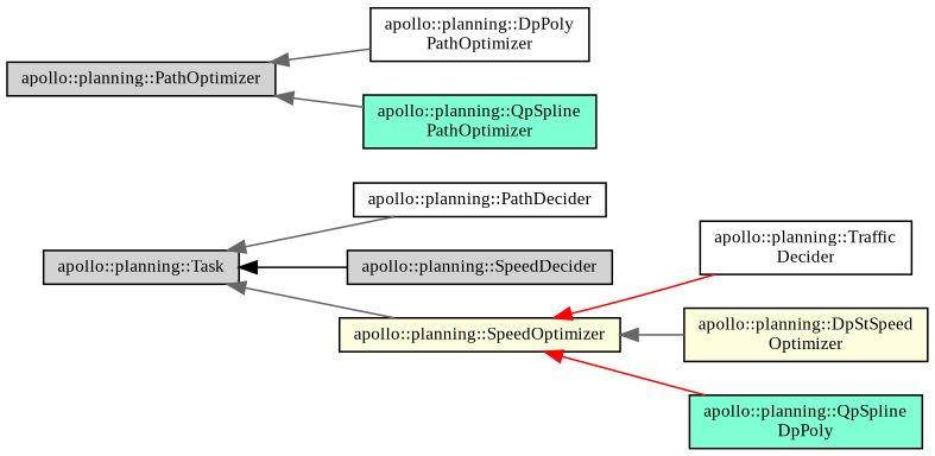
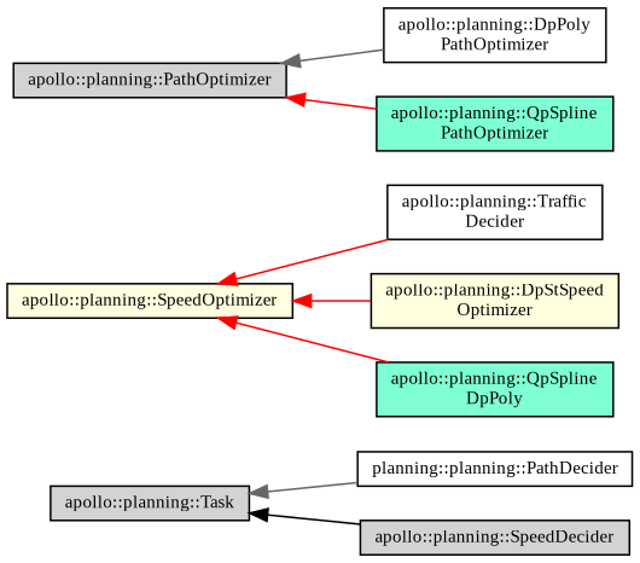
  digraph {
    fontname="Liberation Serif"
    rankdir=LR
    node [color=black fillcolor=lightgrey fontname="Liberation Serif" fontsize=10 shape=record style=filled]
    edge [color=red dir=back fontname="Liberation Serif" fontsize=10 labelfontname=Helvetica labelfontsize=10 style=solid]
    n1 [height=0.2 label="apollo::planning::Task" width=0.4]
-   n2 [fillcolor=white height=0.2 label="apollo::planning::PathDecider" width=0.4]
+   n2 [fillcolor=white height=0.2 label="planning::planning::PathDecider" width=0.4]
    n3 [height=0.2 label="apollo::planning::SpeedDecider" width=0.4]
    n4 [fillcolor=lightyellow height=0.2 label="apollo::planning::SpeedOptimizer" width=0.4]
    n5 [height=0.2 label="apollo::planning::PathOptimizer" width=0.4]
    n6 [fillcolor=white height=0.2 label="apollo::planning::DpPoly\lPathOptimizer" width=0.4]
    n7 [fillcolor=aquamarine height=0.2 label="apollo::planning::QpSpline\lPathOptimizer" width=0.4]
    n8 [fillcolor=white height=0.2 label="apollo::planning::Traffic\lDecider" width=0.4]
    n9 [fillcolor=lightyellow height=0.2 label="apollo::planning::DpStSpeed\lOptimizer" width=0.4]
    n10 [fillcolor=aquamarine height=0.2 label="apollo::planning::QpSpline\lDpPoly" width=0.4]
    n1 -> n2 [color=gray40]
    n1 -> n3 [color=black]
-   n1 -> n4 [color=gray40]
    n4 -> n8
-   n4 -> n9 [color=gray40]
+   n4 -> n9
    n4 -> n10
    n5 -> n6 [color=gray40]
-   n5 -> n7 [color=gray40]
+   n5 -> n7
  }
